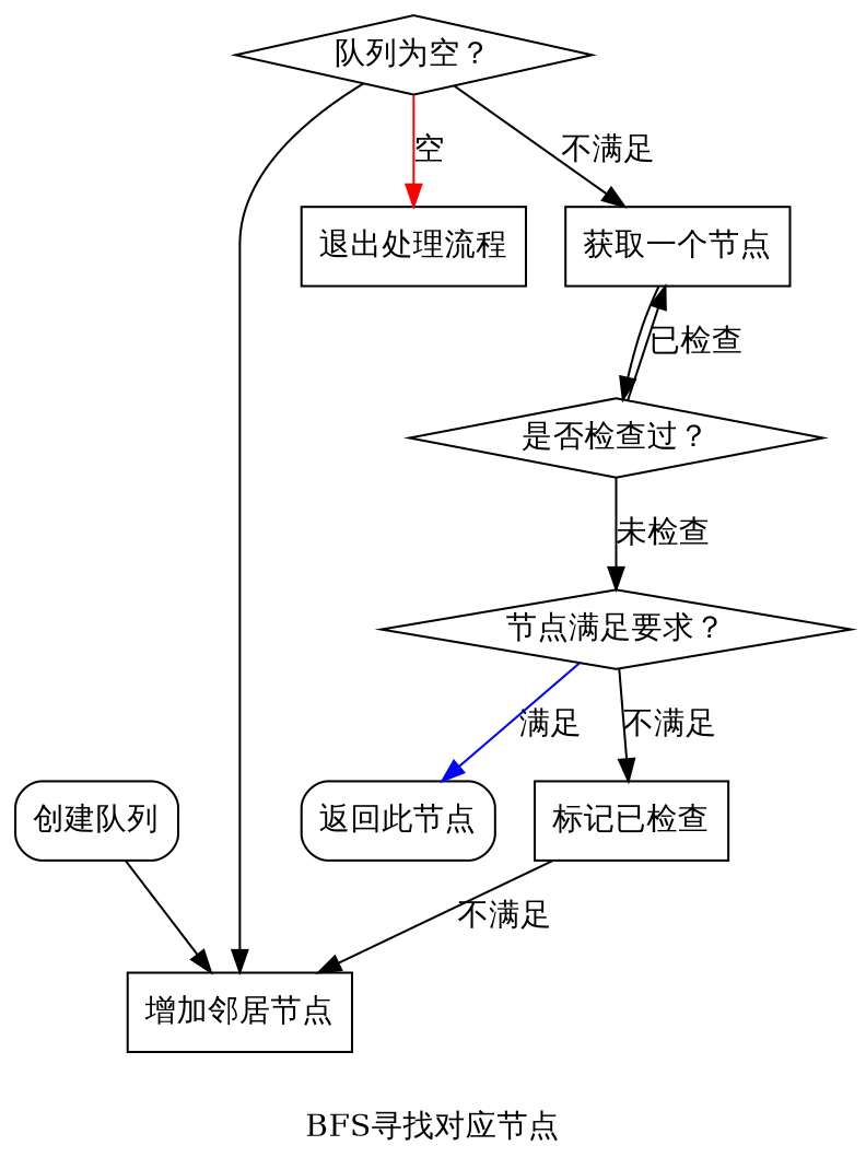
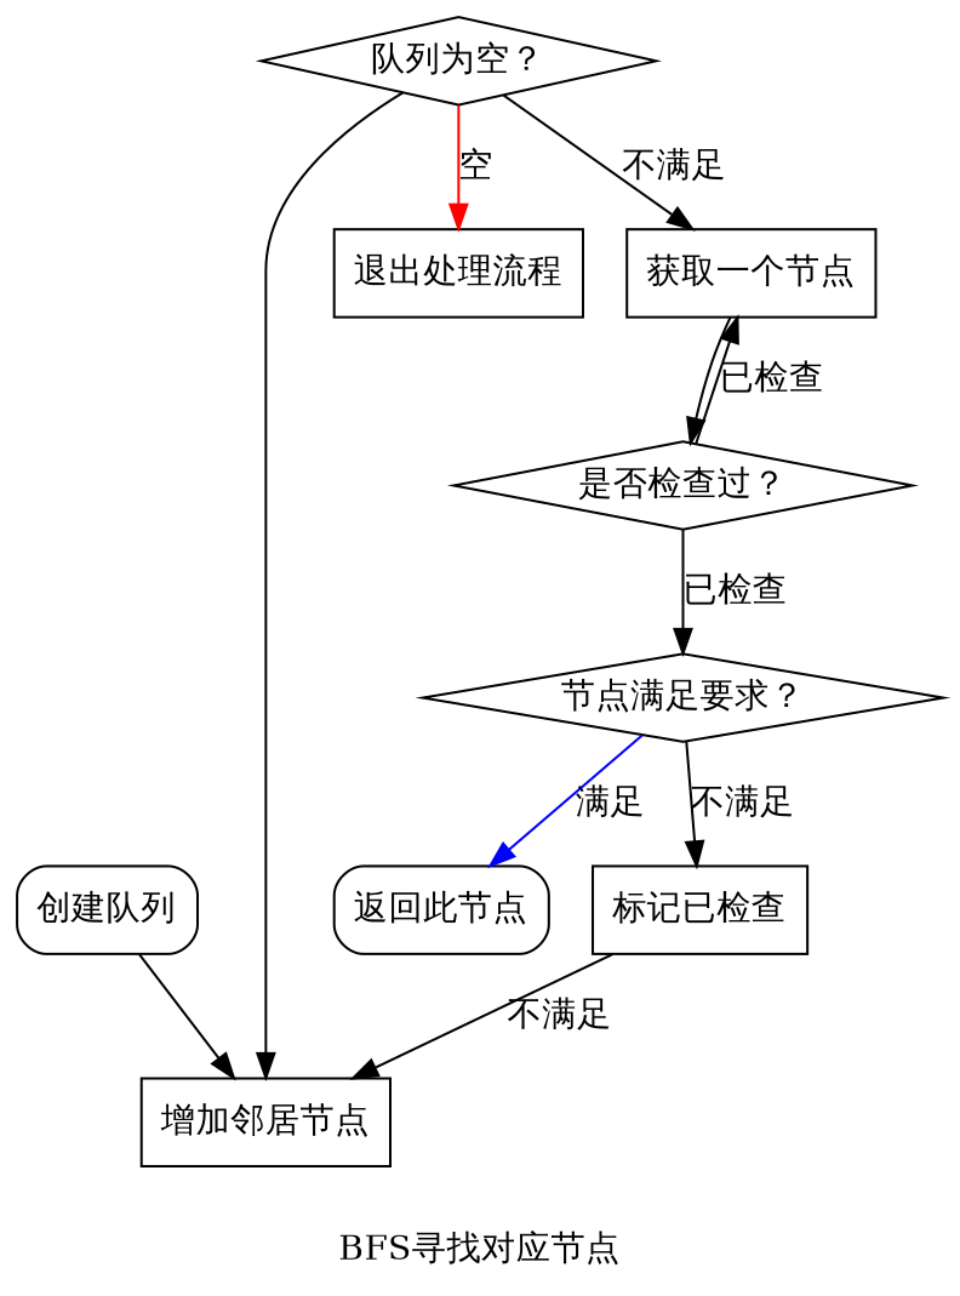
  digraph {
    fontname="DejaVu Serif"
    label="BFS寻找对应节点"
    node [fontname="DejaVu Serif" shape=rectangle]
    edge [fontname="DejaVu Serif"]
    n1 [label="创建队列" style=rounded]
    n2 [label="增加邻居节点"]
    n3 [label="队列为空？" shape=diamond]
    n4 [label="退出处理流程"]
    n5 [label="获取一个节点"]
    n6 [label="是否检查过？" shape=diamond]
    n7 [label="节点满足要求？" shape=diamond]
    n8 [label="返回此节点" style=rounded]
    n9 [label="标记已检查"]
    n1 -> n2
    n3 -> n2
    n3 -> n4 [color=red label="空"]
    n3 -> n5 [label="不满足"]
    n5 -> n6
    n6 -> n5 [label="已检查"]
-   n6 -> n7 [label="未检查"]
+   n6 -> n7 [label="已检查"]
    n7 -> n8 [color=blue label="满足"]
    n7 -> n9 [label="不满足"]
    n9 -> n2 [label="不满足"]
  }
